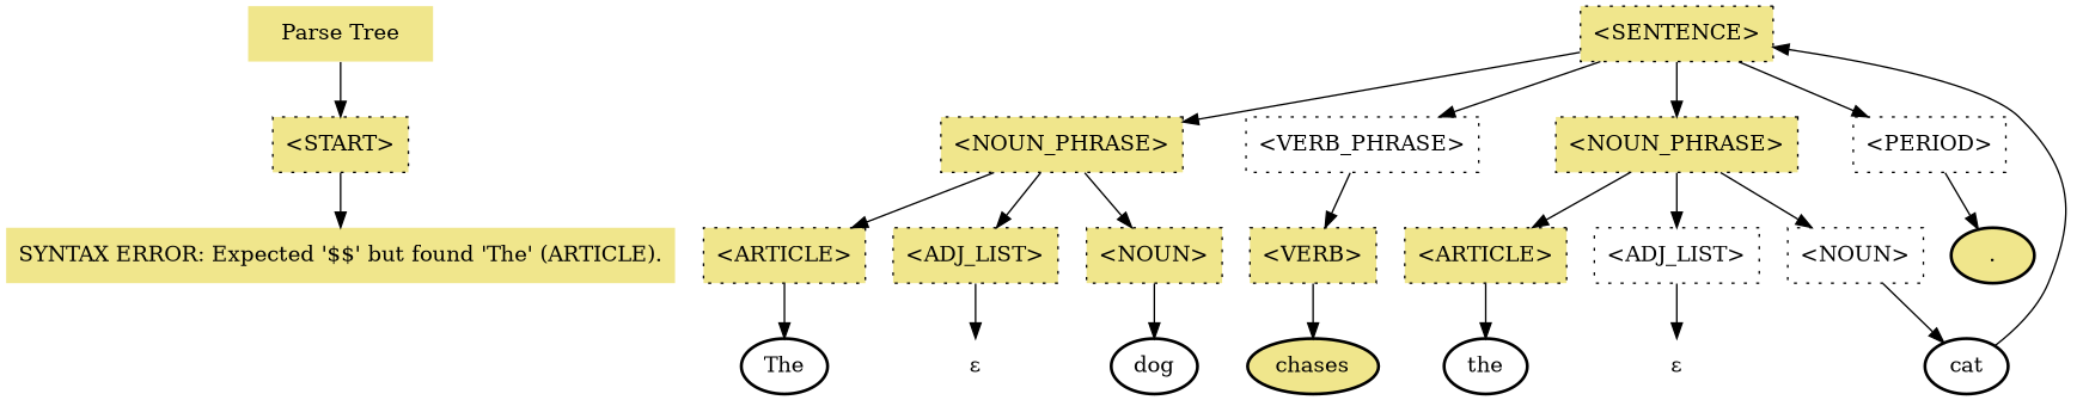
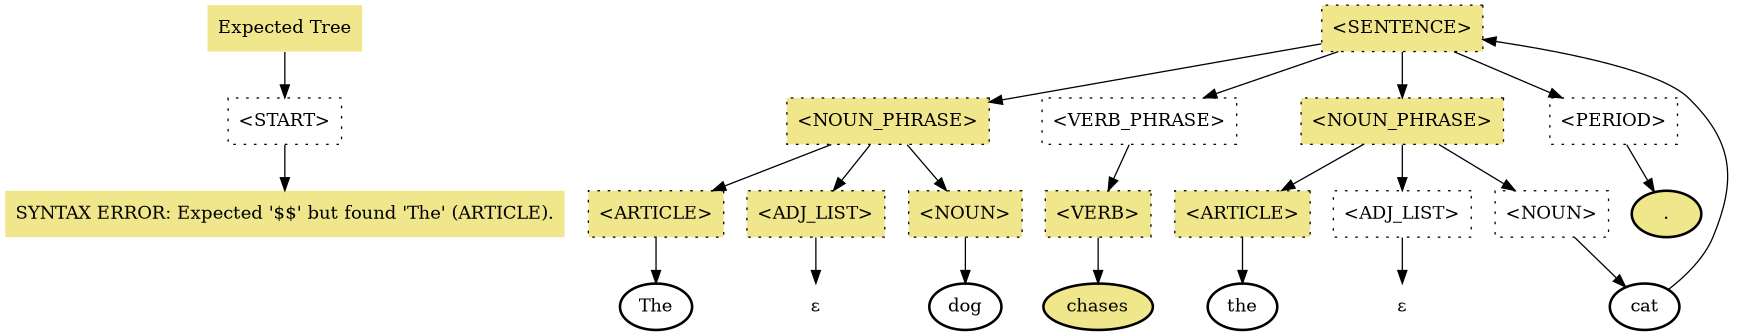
  digraph {
    node [fillcolor=khaki shape=rect style="dotted,filled"]
-   n1 [label="Parse Tree" shape=plaintext style=filled]
-   n2 [label="<START>"]
+   n1 [label="Expected Tree" shape=plaintext style=filled]
+   n2 [fillcolor=white label="<START>"]
    "SYNTAX ERROR: Expected '$$' but found 'The' (ARTICLE)." [color=red shape=plaintext style=filled]
    n4 [label="<SENTENCE>"]
    n5 [label="<NOUN_PHRASE>"]
    n6 [fillcolor=white label="<VERB_PHRASE>"]
    n7 [label="<NOUN_PHRASE>"]
    n8 [fillcolor=white label="<PERIOD>"]
    n9 [label="<ARTICLE>"]
    n10 [label="<ADJ_LIST>"]
    n11 [label="<NOUN>"]
    n12 [label="<VERB>"]
    n13 [label="<ARTICLE>"]
    n14 [fillcolor=white label="<ADJ_LIST>"]
    n15 [fillcolor=white label="<NOUN>"]
    n16 [label="." shape=oval style="bold,filled"]
    n17 [fillcolor=white label=The shape=oval style="bold,filled"]
    n18 [fillcolor=white label="&epsilon;" shape=plaintext style=filled]
    n19 [fillcolor=white label=dog shape=oval style="bold,filled"]
    n20 [label=chases shape=oval style="bold,filled"]
    n21 [fillcolor=white label=the shape=oval style="bold,filled"]
    n22 [fillcolor=white label="&epsilon;" shape=plaintext style=filled]
    n23 [fillcolor=white label=cat shape=oval style="bold,filled"]
    n1 -> n2
    n2 -> "SYNTAX ERROR: Expected '$$' but found 'The' (ARTICLE)."
    n4 -> n5
    n4 -> n6
    n4 -> n7
    n4 -> n8
    n5 -> n9
    n5 -> n10
    n5 -> n11
    n6 -> n12
    n7 -> n13
    n7 -> n14
    n7 -> n15
    n8 -> n16
    n9 -> n17
    n10 -> n18
    n11 -> n19
    n12 -> n20
    n13 -> n21
    n14 -> n22
    n15 -> n23
    n23 -> n4
  }
